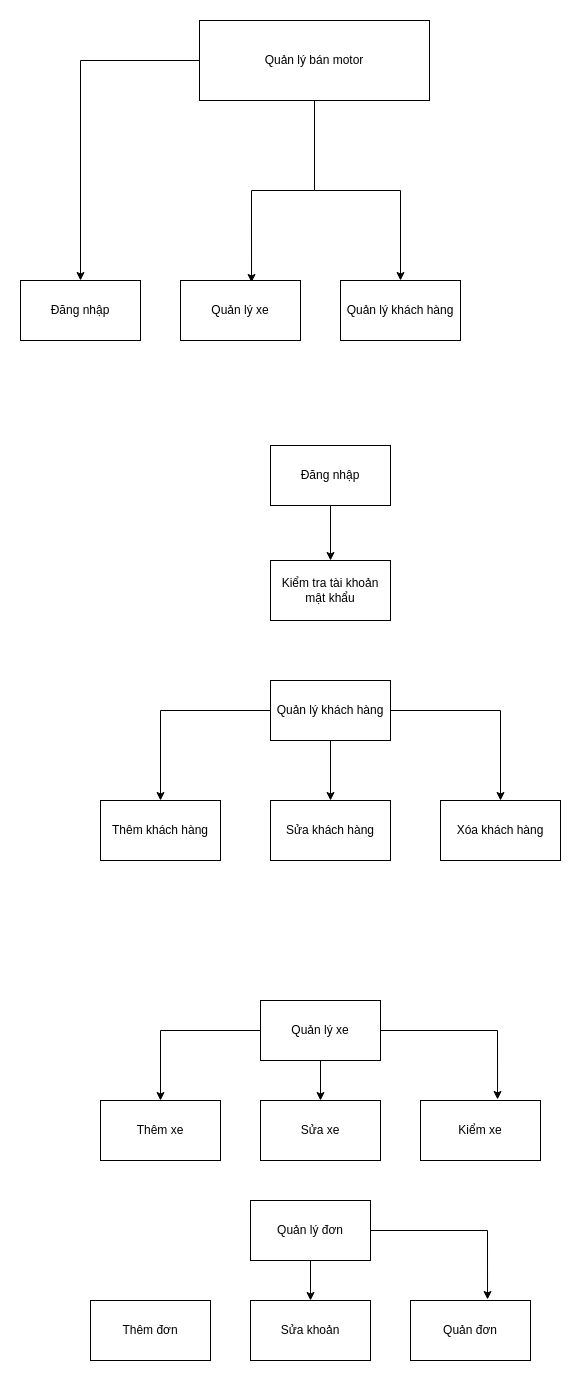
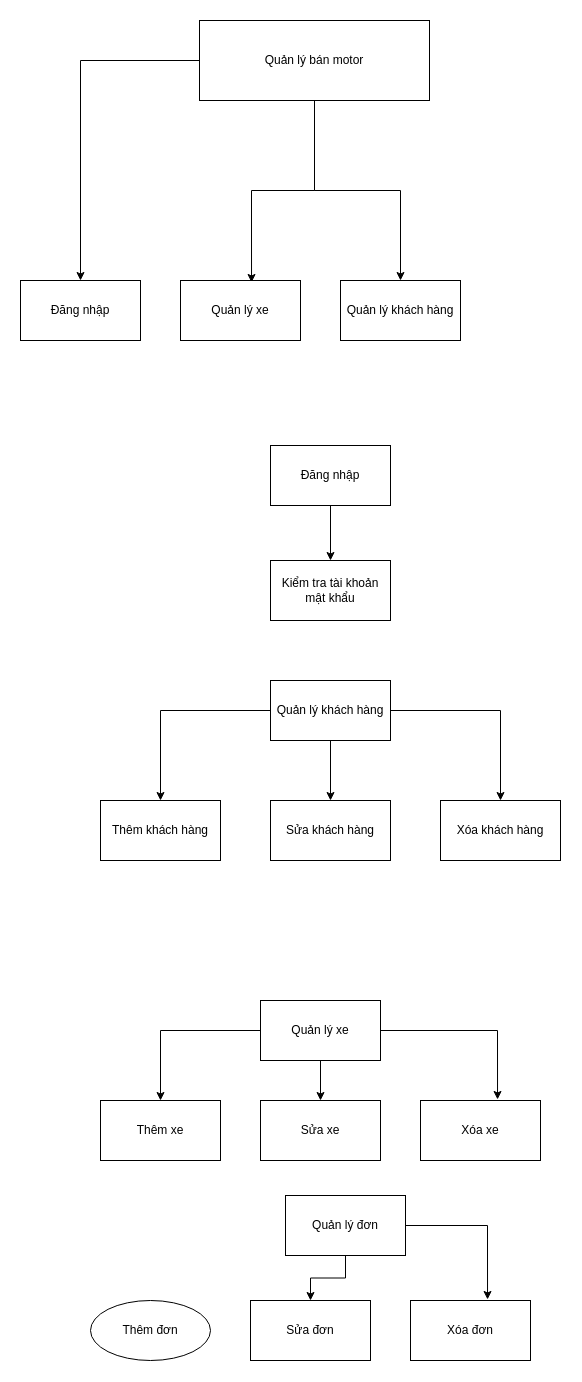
  <mxCell id="0" />
  <mxCell id="1" parent="0" />
  <mxCell id="2" style="edgeStyle=orthogonalEdgeStyle;rounded=0;orthogonalLoop=1;jettySize=auto;html=1;entryX=0.5;entryY=0;entryDx=0;entryDy=0;" edge="1" parent="1" source="5" target="6"><mxGeometry relative="1" as="geometry" /></mxCell>
  <mxCell id="3" style="edgeStyle=orthogonalEdgeStyle;rounded=0;orthogonalLoop=1;jettySize=auto;html=1;entryX=0.592;entryY=0.033;entryDx=0;entryDy=0;entryPerimeter=0;" edge="1" parent="1" source="5" target="7"><mxGeometry relative="1" as="geometry" /></mxCell>
  <mxCell id="4" style="edgeStyle=orthogonalEdgeStyle;rounded=0;orthogonalLoop=1;jettySize=auto;html=1;" edge="1" parent="1" source="5" target="8"><mxGeometry relative="1" as="geometry" /></mxCell>
  <mxCell id="5" value="Quản lý bán motor" style="rounded=0;whiteSpace=wrap;html=1;" vertex="1" parent="1"><mxGeometry x="199" y="20" width="230" height="80" as="geometry" /></mxCell>
  <mxCell id="6" value="Đăng nhập" style="rounded=0;whiteSpace=wrap;html=1;" vertex="1" parent="1"><mxGeometry x="20" y="280" width="120" height="60" as="geometry" /></mxCell>
  <mxCell id="7" value="Quản lý xe" style="rounded=0;whiteSpace=wrap;html=1;" vertex="1" parent="1"><mxGeometry x="180" y="280" width="120" height="60" as="geometry" /></mxCell>
  <mxCell id="8" value="Quản lý khách hàng" style="rounded=0;whiteSpace=wrap;html=1;" vertex="1" parent="1"><mxGeometry x="340" y="280" width="120" height="60" as="geometry" /></mxCell>
  <mxCell id="9" style="edgeStyle=orthogonalEdgeStyle;rounded=0;orthogonalLoop=1;jettySize=auto;html=1;" edge="1" parent="1" source="10" target="11"><mxGeometry relative="1" as="geometry" /></mxCell>
  <mxCell id="10" value="Đăng nhập" style="rounded=0;whiteSpace=wrap;html=1;" vertex="1" parent="1"><mxGeometry x="270" y="445" width="120" height="60" as="geometry" /></mxCell>
  <mxCell id="11" value="Kiểm tra tài khoản mật khẩu" style="rounded=0;whiteSpace=wrap;html=1;" vertex="1" parent="1"><mxGeometry x="270" y="560" width="120" height="60" as="geometry" /></mxCell>
  <mxCell id="12" style="edgeStyle=orthogonalEdgeStyle;rounded=0;orthogonalLoop=1;jettySize=auto;html=1;entryX=0.5;entryY=0;entryDx=0;entryDy=0;" edge="1" parent="1" source="15" target="16"><mxGeometry relative="1" as="geometry" /></mxCell>
  <mxCell id="13" style="edgeStyle=orthogonalEdgeStyle;rounded=0;orthogonalLoop=1;jettySize=auto;html=1;entryX=0.5;entryY=0;entryDx=0;entryDy=0;" edge="1" parent="1" source="15" target="17"><mxGeometry relative="1" as="geometry" /></mxCell>
  <mxCell id="14" style="edgeStyle=orthogonalEdgeStyle;rounded=0;orthogonalLoop=1;jettySize=auto;html=1;entryX=0.5;entryY=0;entryDx=0;entryDy=0;" edge="1" parent="1" source="15" target="18"><mxGeometry relative="1" as="geometry" /></mxCell>
  <mxCell id="15" value="Quản lý khách hàng" style="rounded=0;whiteSpace=wrap;html=1;" vertex="1" parent="1"><mxGeometry x="270" y="680" width="120" height="60" as="geometry" /></mxCell>
  <mxCell id="16" value="Thêm khách hàng" style="rounded=0;whiteSpace=wrap;html=1;" vertex="1" parent="1"><mxGeometry x="100" y="800" width="120" height="60" as="geometry" /></mxCell>
  <mxCell id="17" value="Sửa khách hàng" style="rounded=0;whiteSpace=wrap;html=1;" vertex="1" parent="1"><mxGeometry x="270" y="800" width="120" height="60" as="geometry" /></mxCell>
  <mxCell id="18" value="Xóa khách hàng" style="rounded=0;whiteSpace=wrap;html=1;" vertex="1" parent="1"><mxGeometry x="440" y="800" width="120" height="60" as="geometry" /></mxCell>
  <mxCell id="19" style="edgeStyle=orthogonalEdgeStyle;rounded=0;orthogonalLoop=1;jettySize=auto;html=1;entryX=0.5;entryY=0;entryDx=0;entryDy=0;" edge="1" parent="1" source="22" target="23"><mxGeometry relative="1" as="geometry" /></mxCell>
  <mxCell id="20" style="edgeStyle=orthogonalEdgeStyle;rounded=0;orthogonalLoop=1;jettySize=auto;html=1;entryX=0.5;entryY=0;entryDx=0;entryDy=0;" edge="1" parent="1" source="22" target="24"><mxGeometry relative="1" as="geometry" /></mxCell>
  <mxCell id="21" style="edgeStyle=orthogonalEdgeStyle;rounded=0;orthogonalLoop=1;jettySize=auto;html=1;entryX=0.642;entryY=-0.017;entryDx=0;entryDy=0;entryPerimeter=0;" edge="1" parent="1" source="22" target="25"><mxGeometry relative="1" as="geometry" /></mxCell>
  <mxCell id="22" value="Quản lý xe" style="rounded=0;whiteSpace=wrap;html=1;" vertex="1" parent="1"><mxGeometry x="260" y="1000" width="120" height="60" as="geometry" /></mxCell>
  <mxCell id="23" value="Thêm xe" style="rounded=0;whiteSpace=wrap;html=1;" vertex="1" parent="1"><mxGeometry x="100" y="1100" width="120" height="60" as="geometry" /></mxCell>
  <mxCell id="24" value="Sửa xe" style="rounded=0;whiteSpace=wrap;html=1;" vertex="1" parent="1"><mxGeometry x="260" y="1100" width="120" height="60" as="geometry" /></mxCell>
- <mxCell id="25" value="Kiểm xe" style="rounded=0;whiteSpace=wrap;html=1;" vertex="1" parent="1"><mxGeometry x="420" y="1100" width="120" height="60" as="geometry" /></mxCell>
+ <mxCell id="25" value="Xóa xe" style="rounded=0;whiteSpace=wrap;html=1;" vertex="1" parent="1"><mxGeometry x="420" y="1100" width="120" height="60" as="geometry" /></mxCell>
  <mxCell id="26" style="edgeStyle=orthogonalEdgeStyle;rounded=0;orthogonalLoop=1;jettySize=auto;html=1;entryX=0.5;entryY=0;entryDx=0;entryDy=0;" edge="1" parent="1" source="28" target="30"><mxGeometry relative="1" as="geometry" /></mxCell>
  <mxCell id="27" style="edgeStyle=orthogonalEdgeStyle;rounded=0;orthogonalLoop=1;jettySize=auto;html=1;entryX=0.642;entryY=-0.017;entryDx=0;entryDy=0;entryPerimeter=0;" edge="1" parent="1" source="28" target="31"><mxGeometry relative="1" as="geometry" /></mxCell>
- <mxCell id="28" value="Quản lý đơn" style="rounded=0;whiteSpace=wrap;html=1;" vertex="1" parent="1"><mxGeometry x="250" y="1200" width="120" height="60" as="geometry" /></mxCell>
- <mxCell id="29" value="Thêm đơn" style="rounded=0;whiteSpace=wrap;html=1;" vertex="1" parent="1"><mxGeometry x="90" y="1300" width="120" height="60" as="geometry" /></mxCell>
- <mxCell id="30" value="Sửa khoản" style="rounded=0;whiteSpace=wrap;html=1;" vertex="1" parent="1"><mxGeometry x="250" y="1300" width="120" height="60" as="geometry" /></mxCell>
- <mxCell id="31" value="Quản đơn" style="rounded=0;whiteSpace=wrap;html=1;" vertex="1" parent="1"><mxGeometry x="410" y="1300" width="120" height="60" as="geometry" /></mxCell>
+ <mxCell id="28" value="Quản lý đơn" style="rounded=0;whiteSpace=wrap;html=1;" vertex="1" parent="1"><mxGeometry x="285" y="1195" width="120" height="60" as="geometry" /></mxCell>
+ <mxCell id="29" value="Thêm đơn" style="ellipse;whiteSpace=wrap;html=1;" vertex="1" parent="1"><mxGeometry x="90" y="1300" width="120" height="60" as="geometry" /></mxCell>
+ <mxCell id="30" value="Sửa đơn" style="rounded=0;whiteSpace=wrap;html=1;" vertex="1" parent="1"><mxGeometry x="250" y="1300" width="120" height="60" as="geometry" /></mxCell>
+ <mxCell id="31" value="Xóa đơn" style="rounded=0;whiteSpace=wrap;html=1;" vertex="1" parent="1"><mxGeometry x="410" y="1300" width="120" height="60" as="geometry" /></mxCell>
